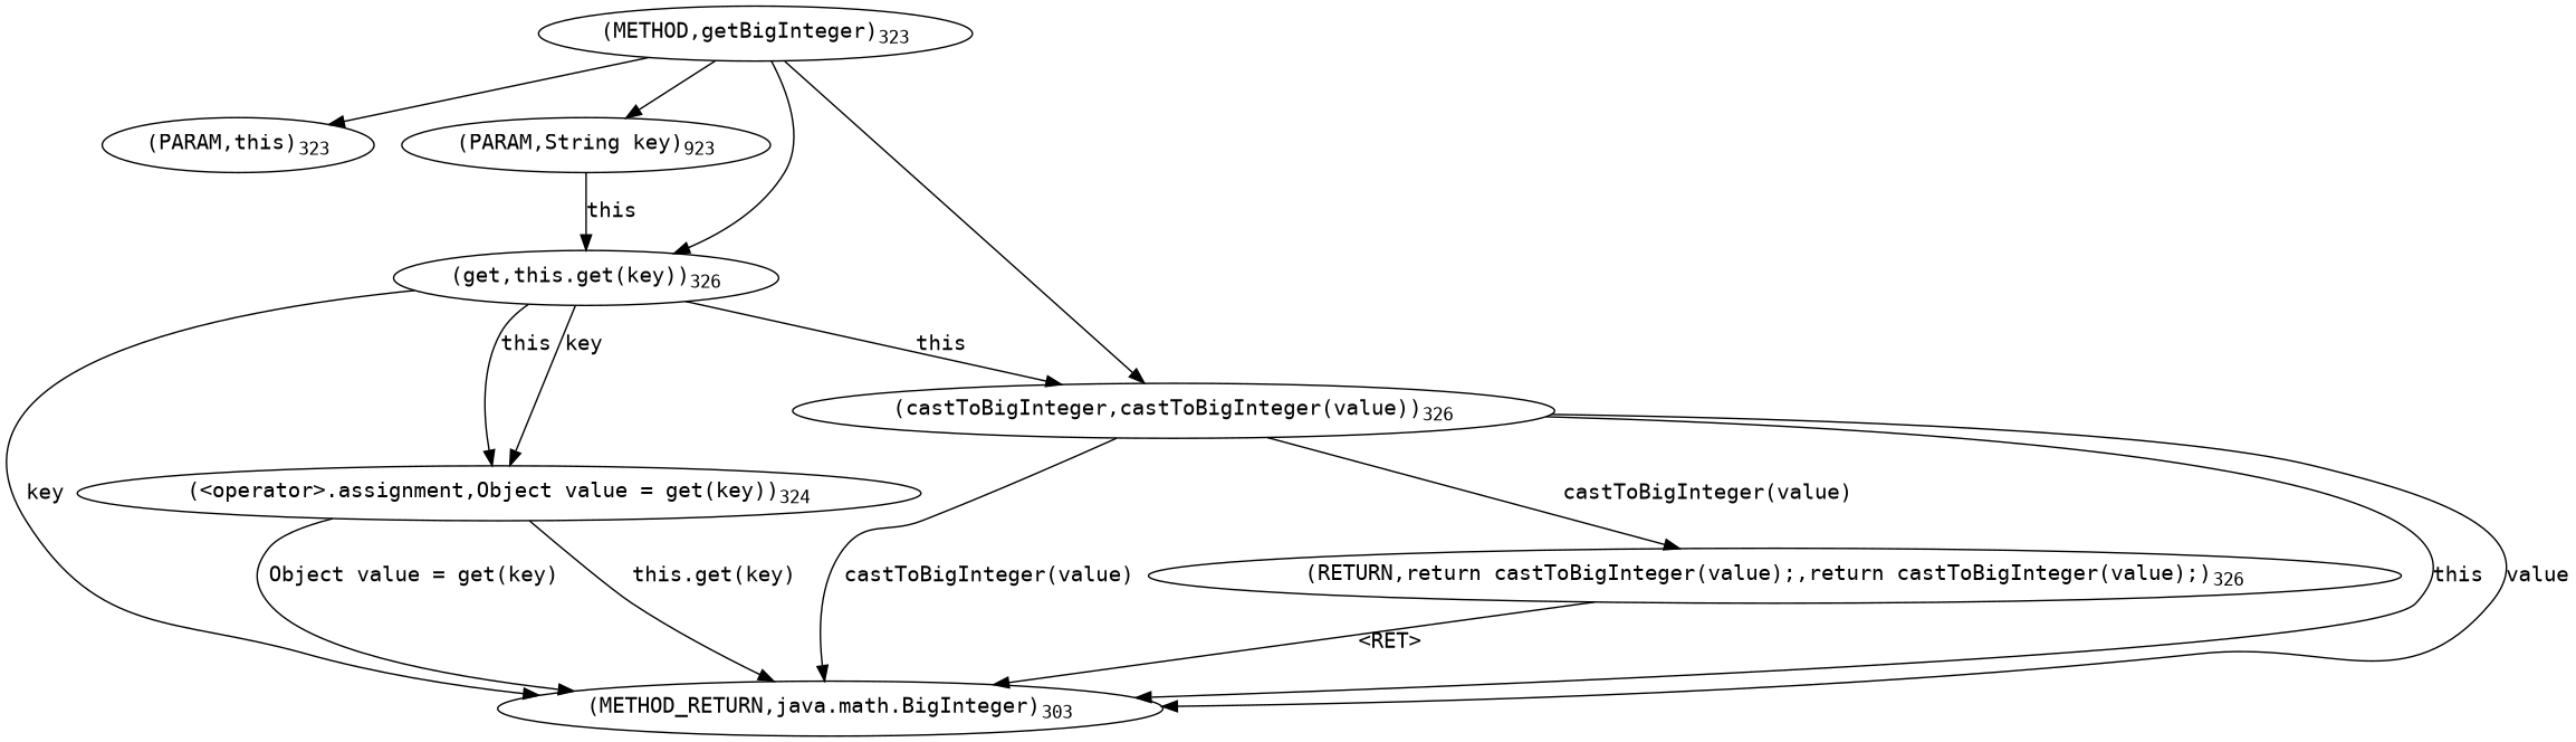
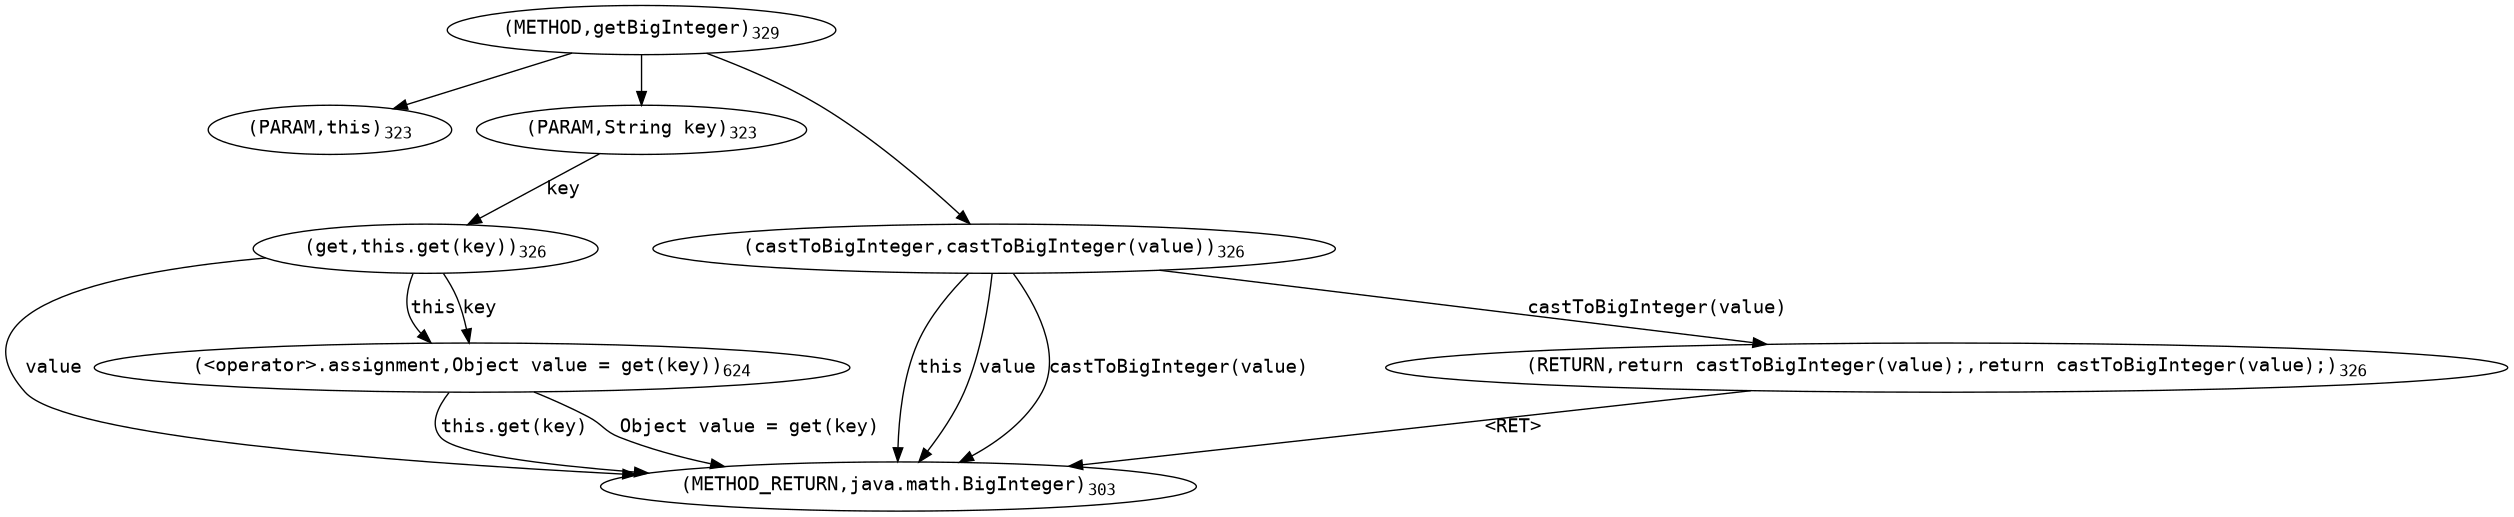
  digraph {
    fontname="DejaVu Sans Mono"
    node [fontname="DejaVu Sans Mono"]
    edge [fontname="DejaVu Sans Mono"]
-   n1 [label=<(METHOD,getBigInteger)<SUB>323</SUB>>]
+   n1 [label=<(METHOD,getBigInteger)<SUB>329</SUB>>]
    n2 [label=<(PARAM,this)<SUB>323</SUB>>]
-   n3 [label=<(PARAM,String key)<SUB>923</SUB>>]
+   n3 [label=<(PARAM,String key)<SUB>323</SUB>>]
    n4 [label=<(castToBigInteger,castToBigInteger(value))<SUB>326</SUB>>]
    n5 [label=<(get,this.get(key))<SUB>326</SUB>>]
    n6 [label=<(METHOD_RETURN,java.math.BigInteger)<SUB>303</SUB>>]
    n7 [label=<(RETURN,return castToBigInteger(value);,return castToBigInteger(value);)<SUB>326</SUB>>]
-   n8 [label=<(&lt;operator&gt;.assignment,Object value = get(key))<SUB>324</SUB>>]
+   n8 [label=<(&lt;operator&gt;.assignment,Object value = get(key))<SUB>624</SUB>>]
    n1 -> n2
    n1 -> n3
    n1 -> n4
-   n1 -> n5
-   n3 -> n5 [label=this]
+   n3 -> n5 [label=key]
    n4 -> n6 [label=this]
    n4 -> n6 [label=value]
    n4 -> n6 [label="castToBigInteger(value)"]
    n4 -> n7 [label="castToBigInteger(value)"]
-   n5 -> n4 [label=this]
-   n5 -> n6 [label=key]
+   n5 -> n6 [label=value]
    n5 -> n8 [label=this]
    n5 -> n8 [label=key]
    n7 -> n6 [label="&lt;RET&gt;"]
    n8 -> n6 [label="this.get(key)"]
    n8 -> n6 [label="Object value = get(key)"]
  }
